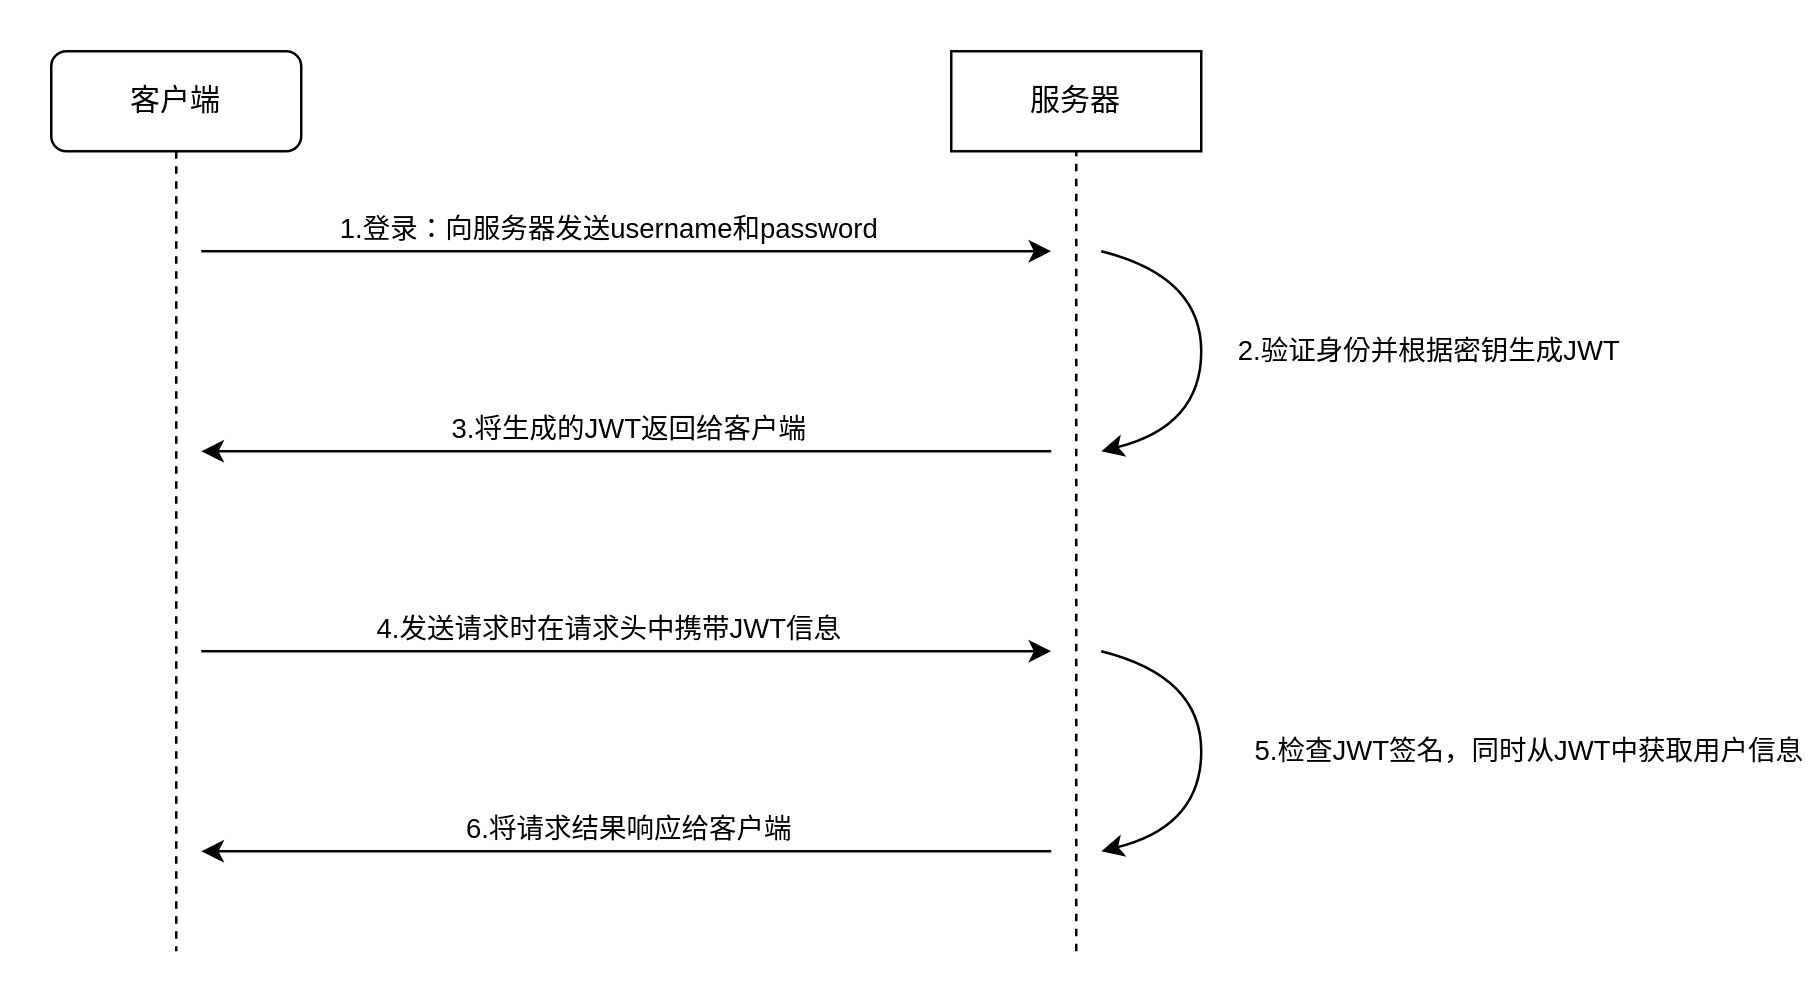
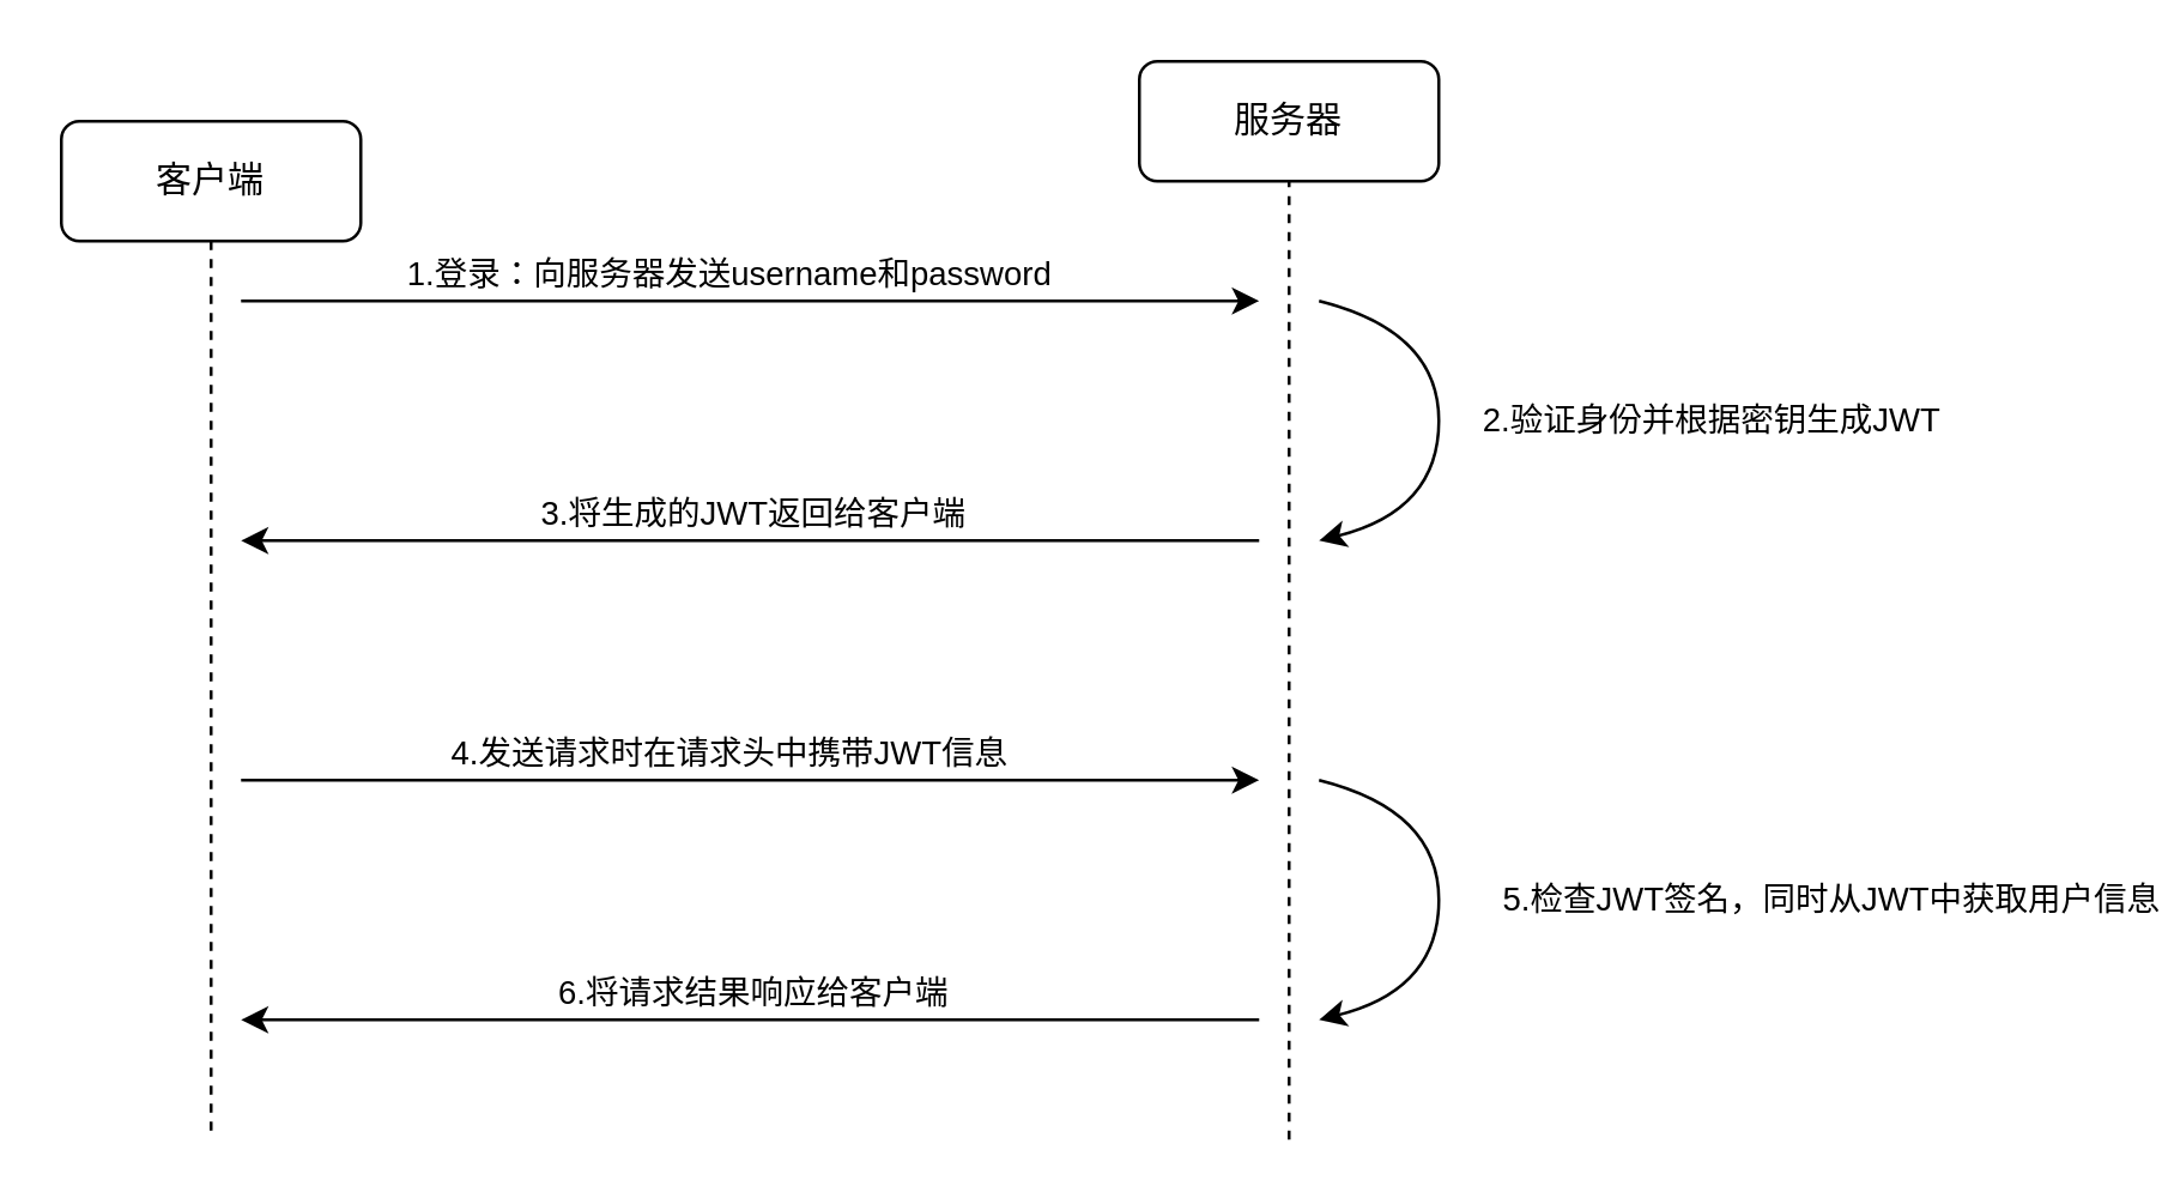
  <mxCell id="0" />
  <mxCell id="1" parent="0" />
- <mxCell id="2" value="客户端" style="rounded=1;whiteSpace=wrap;html=1;" vertex="1" parent="1"><mxGeometry x="20" y="20" width="100" height="40" as="geometry" /></mxCell>
- <mxCell id="3" value="服务器" style="whiteSpace=wrap;html=1;rounded=0;" vertex="1" parent="1"><mxGeometry x="380" y="20" width="100" height="40" as="geometry" /></mxCell>
+ <mxCell id="2" value="客户端" style="rounded=1;whiteSpace=wrap;html=1;" vertex="1" parent="1"><mxGeometry x="20" y="40" width="100" height="40" as="geometry" /></mxCell>
+ <mxCell id="3" value="服务器" style="rounded=1;whiteSpace=wrap;html=1;" vertex="1" parent="1"><mxGeometry x="380" y="20" width="100" height="40" as="geometry" /></mxCell>
  <mxCell id="4" value="" style="endArrow=none;dashed=1;html=1;rounded=0;exitX=0.5;exitY=1;exitDx=0;exitDy=0;" edge="1" parent="1" source="2"><mxGeometry width="50" height="50" relative="1" as="geometry"><mxPoint x="190" y="280" as="sourcePoint" /><mxPoint x="70" y="380" as="targetPoint" /></mxGeometry></mxCell>
  <mxCell id="5" value="" style="endArrow=classic;html=1;rounded=0;" edge="1" parent="1"><mxGeometry width="50" height="50" relative="1" as="geometry"><mxPoint x="80" y="100" as="sourcePoint" /><mxPoint x="420" y="100" as="targetPoint" /></mxGeometry></mxCell>
  <mxCell id="6" value="1.登录：向服务器发送username和password" style="edgeLabel;html=1;align=center;verticalAlign=middle;resizable=0;points=[];" vertex="1" connectable="0" parent="5"><mxGeometry x="-0.172" y="2" relative="1" as="geometry"><mxPoint x="21" y="-8" as="offset" /></mxGeometry></mxCell>
  <mxCell id="7" value="" style="endArrow=none;dashed=1;html=1;rounded=0;entryX=0.5;entryY=1;entryDx=0;entryDy=0;" edge="1" parent="1" target="3"><mxGeometry width="50" height="50" relative="1" as="geometry"><mxPoint x="430" y="380" as="sourcePoint" /><mxPoint x="300" y="60" as="targetPoint" /></mxGeometry></mxCell>
  <mxCell id="8" value="" style="curved=1;endArrow=classic;html=1;rounded=0;" edge="1" parent="1"><mxGeometry width="50" height="50" relative="1" as="geometry"><mxPoint x="440" y="100" as="sourcePoint" /><mxPoint x="440" y="180" as="targetPoint" /><Array as="points"><mxPoint x="480" y="110" /><mxPoint x="480" y="170" /></Array></mxGeometry></mxCell>
  <mxCell id="9" value="2.验证身份并根据密钥生成JWT" style="edgeLabel;html=1;align=center;verticalAlign=middle;resizable=0;points=[];" vertex="1" connectable="0" parent="8"><mxGeometry x="-0.067" y="-1" relative="1" as="geometry"><mxPoint x="91" y="5" as="offset" /></mxGeometry></mxCell>
  <mxCell id="10" value="" style="endArrow=classic;html=1;rounded=0;" edge="1" parent="1"><mxGeometry width="50" height="50" relative="1" as="geometry"><mxPoint x="420" y="180" as="sourcePoint" /><mxPoint x="80" y="180" as="targetPoint" /></mxGeometry></mxCell>
  <mxCell id="11" value="3.将生成的JWT返回给客户端" style="edgeLabel;html=1;align=center;verticalAlign=middle;resizable=0;points=[];" vertex="1" connectable="0" parent="10"><mxGeometry x="0.196" y="1" relative="1" as="geometry"><mxPoint x="33" y="-11" as="offset" /></mxGeometry></mxCell>
  <mxCell id="12" value="" style="endArrow=classic;html=1;rounded=0;" edge="1" parent="1"><mxGeometry width="50" height="50" relative="1" as="geometry"><mxPoint x="80" y="260" as="sourcePoint" /><mxPoint x="420" y="260" as="targetPoint" /></mxGeometry></mxCell>
  <mxCell id="13" value="4.发送请求时在请求头中携带JWT信息" style="edgeLabel;html=1;align=center;verticalAlign=middle;resizable=0;points=[];" vertex="1" connectable="0" parent="12"><mxGeometry x="-0.172" y="2" relative="1" as="geometry"><mxPoint x="21" y="-8" as="offset" /></mxGeometry></mxCell>
  <mxCell id="14" value="" style="curved=1;endArrow=classic;html=1;rounded=0;" edge="1" parent="1"><mxGeometry width="50" height="50" relative="1" as="geometry"><mxPoint x="440" y="260" as="sourcePoint" /><mxPoint x="440" y="340" as="targetPoint" /><Array as="points"><mxPoint x="480" y="270" /><mxPoint x="480" y="330" /></Array></mxGeometry></mxCell>
  <mxCell id="15" value="5.检查JWT签名，同时从JWT中获取用户信息" style="edgeLabel;html=1;align=center;verticalAlign=middle;resizable=0;points=[];" vertex="1" connectable="0" parent="14"><mxGeometry x="-0.067" y="-1" relative="1" as="geometry"><mxPoint x="131" y="5" as="offset" /></mxGeometry></mxCell>
  <mxCell id="16" value="" style="endArrow=classic;html=1;rounded=0;" edge="1" parent="1"><mxGeometry width="50" height="50" relative="1" as="geometry"><mxPoint x="420" y="340" as="sourcePoint" /><mxPoint x="80" y="340" as="targetPoint" /></mxGeometry></mxCell>
  <mxCell id="17" value="6.将请求结果响应给客户端" style="edgeLabel;html=1;align=center;verticalAlign=middle;resizable=0;points=[];" vertex="1" connectable="0" parent="16"><mxGeometry x="0.196" y="1" relative="1" as="geometry"><mxPoint x="33" y="-11" as="offset" /></mxGeometry></mxCell>
